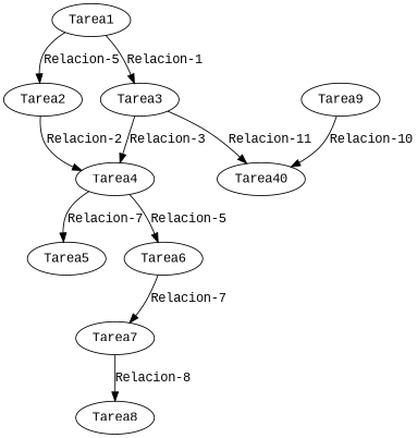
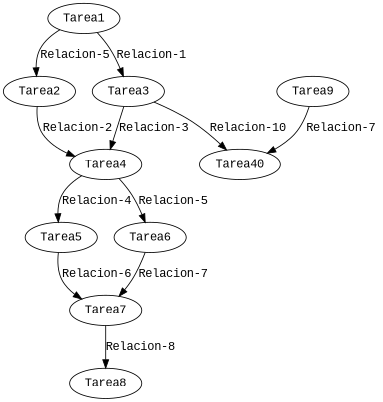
  strict digraph {
    fontname="Liberation Mono"
    node [color=black fontname="Liberation Mono"]
    edge [color=black fontname="Liberation Mono"]
    n1 [label=Tarea1]
    n2 [label=Tarea2]
    n3 [label=Tarea3]
    n4 [label=Tarea4]
    n5 [label=Tarea40]
    n6 [label=Tarea5]
    n7 [label=Tarea6]
    n8 [label=Tarea9]
    n9 [label=Tarea7]
    n10 [label=Tarea8]
    n1 -> n2 [label="Relacion-5"]
    n1 -> n3 [label="Relacion-1"]
    n2 -> n4 [label="Relacion-2"]
    n3 -> n4 [label="Relacion-3"]
-   n3 -> n5 [label="Relacion-11"]
-   n4 -> n6 [label="Relacion-7"]
+   n3 -> n5 [label="Relacion-10"]
+   n4 -> n6 [label="Relacion-4"]
    n4 -> n7 [label="Relacion-5"]
+   n6 -> n9 [label="Relacion-6"]
    n7 -> n9 [label="Relacion-7"]
-   n8 -> n5 [label="Relacion-10"]
+   n8 -> n5 [label="Relacion-7"]
    n9 -> n10 [label="Relacion-8"]
  }
